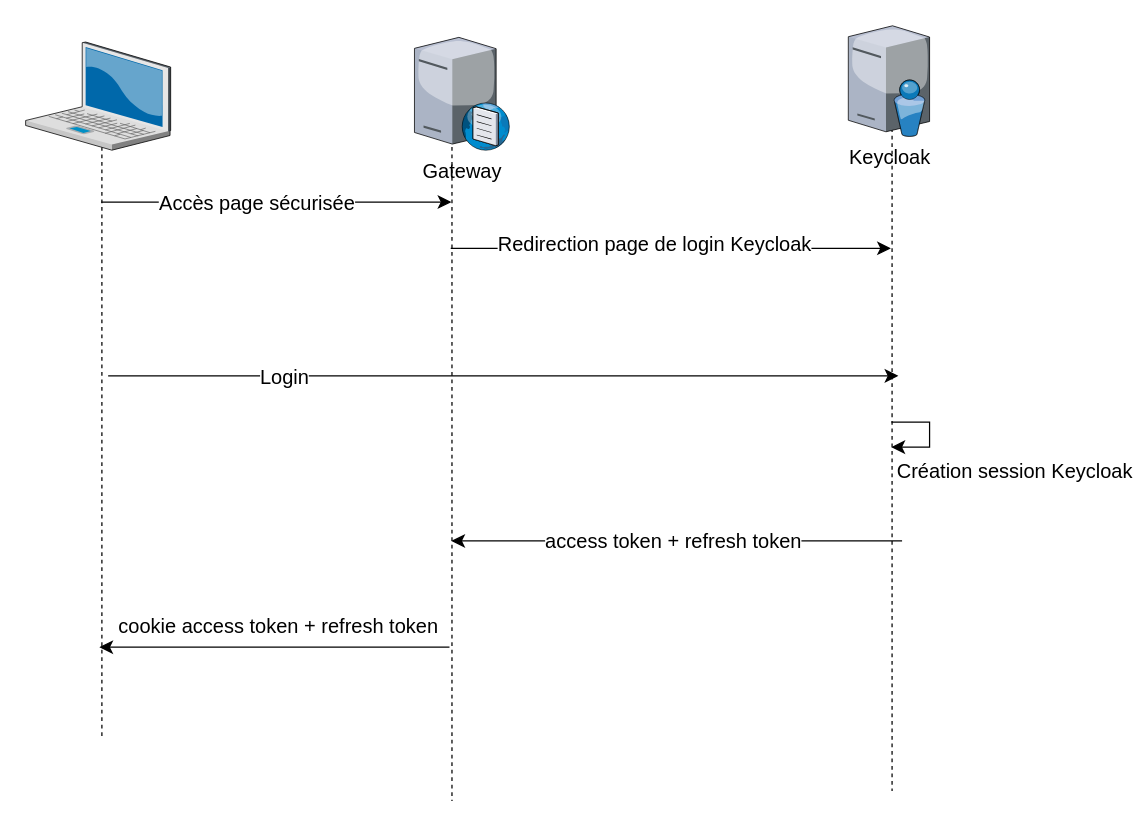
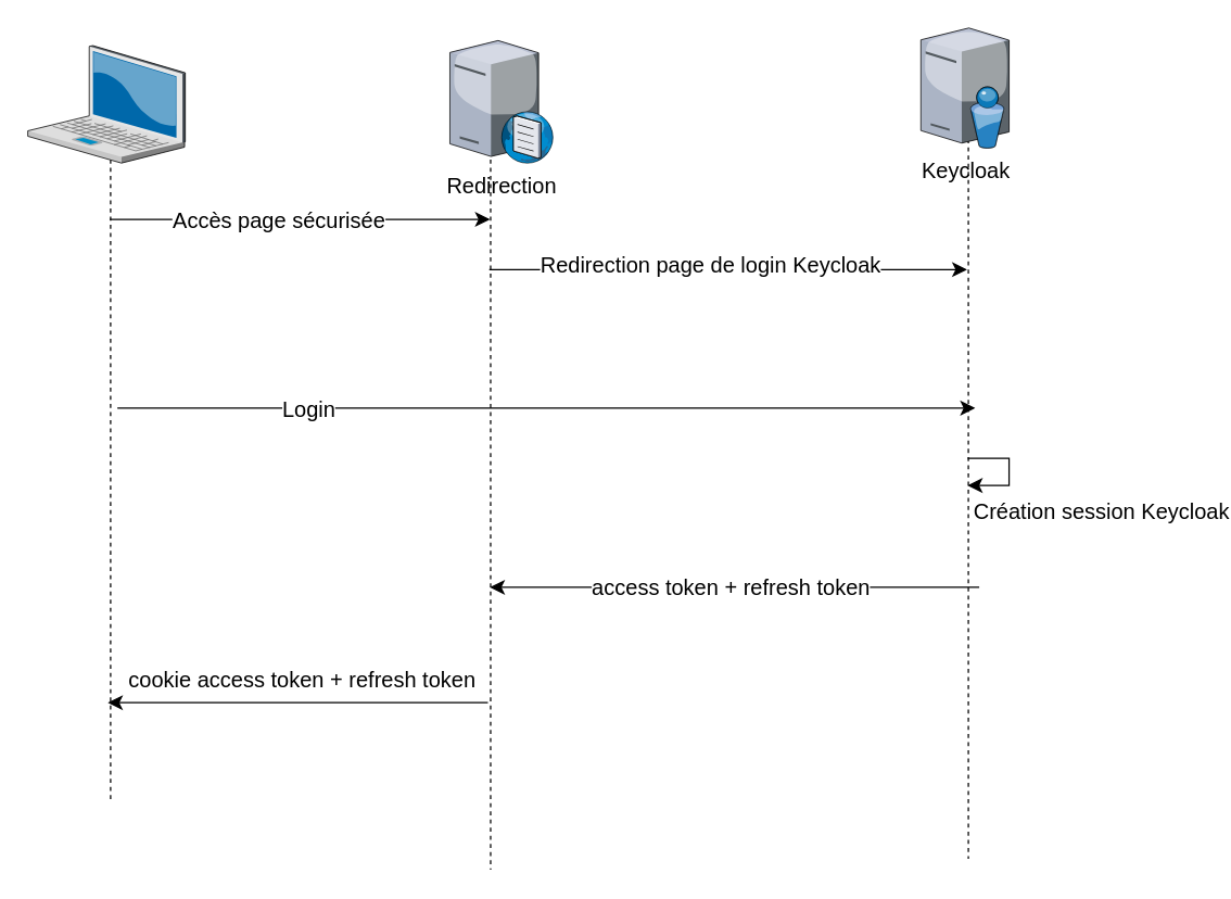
  <mxCell id="0" />
  <mxCell id="1" parent="0" />
  <mxCell id="2" style="edgeStyle=none;curved=0;rounded=0;orthogonalLoop=1;jettySize=auto;html=1;fontSize=12;startSize=8;endSize=8;" edge="1" parent="1" source="6" target="11"><mxGeometry relative="1" as="geometry"><Array as="points"><mxPoint x="327" y="161" /></Array></mxGeometry></mxCell>
  <mxCell id="3" value="Accès page sécurisée" style="edgeLabel;html=1;align=center;verticalAlign=middle;resizable=0;points=[];fontSize=16;" vertex="1" connectable="0" parent="2"><mxGeometry x="-0.204" relative="1" as="geometry"><mxPoint x="13" as="offset" /></mxGeometry></mxCell>
  <mxCell id="4" style="edgeStyle=none;curved=0;rounded=0;orthogonalLoop=1;jettySize=auto;html=1;fontSize=12;startSize=8;endSize=8;" edge="1" parent="1"><mxGeometry relative="1" as="geometry"><mxPoint x="86" y="300" as="sourcePoint" /><mxPoint x="718" y="300" as="targetPoint" /></mxGeometry></mxCell>
  <mxCell id="5" value="&lt;div&gt;Login&lt;/div&gt;" style="edgeLabel;html=1;align=center;verticalAlign=middle;resizable=0;points=[];fontSize=16;" vertex="1" connectable="0" parent="4"><mxGeometry x="0.449" y="-1" relative="1" as="geometry"><mxPoint x="-318" y="-1" as="offset" /></mxGeometry></mxCell>
  <mxCell id="6" value="" style="shape=umlLifeline;perimeter=lifelinePerimeter;whiteSpace=wrap;html=1;container=1;dropTarget=0;collapsible=0;recursiveResize=0;outlineConnect=0;portConstraint=eastwest;newEdgeStyle={&quot;curved&quot;:0,&quot;rounded&quot;:0};participant=umlActor;fontSize=16;" vertex="1" parent="1"><mxGeometry x="71" y="65" width="20" height="526" as="geometry" /></mxCell>
  <mxCell id="7" style="edgeStyle=none;curved=0;rounded=0;orthogonalLoop=1;jettySize=auto;html=1;fontSize=12;startSize=8;endSize=8;" edge="1" parent="1"><mxGeometry relative="1" as="geometry"><mxPoint x="360" y="198" as="sourcePoint" /><mxPoint x="712" y="198" as="targetPoint" /></mxGeometry></mxCell>
  <mxCell id="8" value="Redirection page de login Keycloak" style="edgeLabel;html=1;align=center;verticalAlign=middle;resizable=0;points=[];fontSize=16;" vertex="1" connectable="0" parent="7"><mxGeometry x="-0.08" y="4" relative="1" as="geometry"><mxPoint as="offset" /></mxGeometry></mxCell>
  <mxCell id="9" style="edgeStyle=none;curved=0;rounded=0;orthogonalLoop=1;jettySize=auto;html=1;fontSize=12;startSize=8;endSize=8;" edge="1" parent="1"><mxGeometry relative="1" as="geometry"><mxPoint x="359" y="517" as="sourcePoint" /><mxPoint x="79" y="517" as="targetPoint" /></mxGeometry></mxCell>
  <mxCell id="10" value="cookie access token + refresh token" style="edgeLabel;html=1;align=center;verticalAlign=middle;resizable=0;points=[];fontSize=16;" vertex="1" connectable="0" parent="9"><mxGeometry x="-0.479" y="-3" relative="1" as="geometry"><mxPoint x="-65" y="-15" as="offset" /></mxGeometry></mxCell>
  <mxCell id="11" value="" style="shape=umlLifeline;perimeter=lifelinePerimeter;whiteSpace=wrap;html=1;container=1;dropTarget=0;collapsible=0;recursiveResize=0;outlineConnect=0;portConstraint=eastwest;newEdgeStyle={&quot;curved&quot;:0,&quot;rounded&quot;:0};participant=umlActor;fontSize=16;" vertex="1" parent="1"><mxGeometry x="351" y="65" width="20" height="575" as="geometry" /></mxCell>
  <mxCell id="12" style="edgeStyle=none;curved=0;rounded=0;orthogonalLoop=1;jettySize=auto;html=1;fontSize=12;startSize=8;endSize=8;" edge="1" parent="1" target="11"><mxGeometry relative="1" as="geometry"><mxPoint x="721" y="432" as="sourcePoint" /><mxPoint x="369" y="432" as="targetPoint" /></mxGeometry></mxCell>
  <mxCell id="13" value="access token + refresh token" style="edgeLabel;html=1;align=center;verticalAlign=middle;resizable=0;points=[];fontSize=16;" vertex="1" connectable="0" parent="12"><mxGeometry x="0.332" y="-1" relative="1" as="geometry"><mxPoint x="56" as="offset" /></mxGeometry></mxCell>
  <mxCell id="14" value="" style="shape=umlLifeline;perimeter=lifelinePerimeter;whiteSpace=wrap;html=1;container=1;dropTarget=0;collapsible=0;recursiveResize=0;outlineConnect=0;portConstraint=eastwest;newEdgeStyle={&quot;curved&quot;:0,&quot;rounded&quot;:0};participant=umlActor;fontSize=16;" vertex="1" parent="1"><mxGeometry x="703" y="62" width="20" height="570" as="geometry" /></mxCell>
  <mxCell id="15" style="edgeStyle=none;curved=0;rounded=0;orthogonalLoop=1;jettySize=auto;html=1;fontSize=12;startSize=8;endSize=8;" edge="1" parent="1" source="14" target="14"><mxGeometry relative="1" as="geometry" /></mxCell>
  <mxCell id="16" value="&lt;div&gt;Création session Keycloak&lt;/div&gt;" style="edgeLabel;html=1;align=center;verticalAlign=middle;resizable=0;points=[];fontSize=16;" vertex="1" connectable="0" parent="15"><mxGeometry x="-0.593" y="1" relative="1" as="geometry"><mxPoint x="82" y="39" as="offset" /></mxGeometry></mxCell>
  <mxCell id="17" value="Keycloak" style="verticalLabelPosition=bottom;sketch=0;aspect=fixed;html=1;verticalAlign=top;strokeColor=none;align=center;outlineConnect=0;shape=mxgraph.citrix.directory_server;fontSize=16;" vertex="1" parent="1"><mxGeometry x="678" y="20" width="65" height="88.5" as="geometry" /></mxCell>
- <mxCell id="18" value="Gateway" style="verticalLabelPosition=bottom;sketch=0;aspect=fixed;html=1;verticalAlign=top;strokeColor=none;align=center;outlineConnect=0;shape=mxgraph.citrix.dns_server;fontSize=16;" vertex="1" parent="1"><mxGeometry x="331" y="27" width="76.5" height="92.5" as="geometry" /></mxCell>
+ <mxCell id="18" value="Redirection" style="verticalLabelPosition=bottom;sketch=0;aspect=fixed;html=1;verticalAlign=top;strokeColor=none;align=center;outlineConnect=0;shape=mxgraph.citrix.dns_server;fontSize=16;" vertex="1" parent="1"><mxGeometry x="331" y="27" width="76.5" height="92.5" as="geometry" /></mxCell>
  <mxCell id="19" value="" style="verticalLabelPosition=bottom;sketch=0;aspect=fixed;html=1;verticalAlign=top;strokeColor=none;align=center;outlineConnect=0;shape=mxgraph.citrix.laptop_2;fontSize=16;" vertex="1" parent="1"><mxGeometry x="20" y="33" width="116" height="86.5" as="geometry" /></mxCell>
